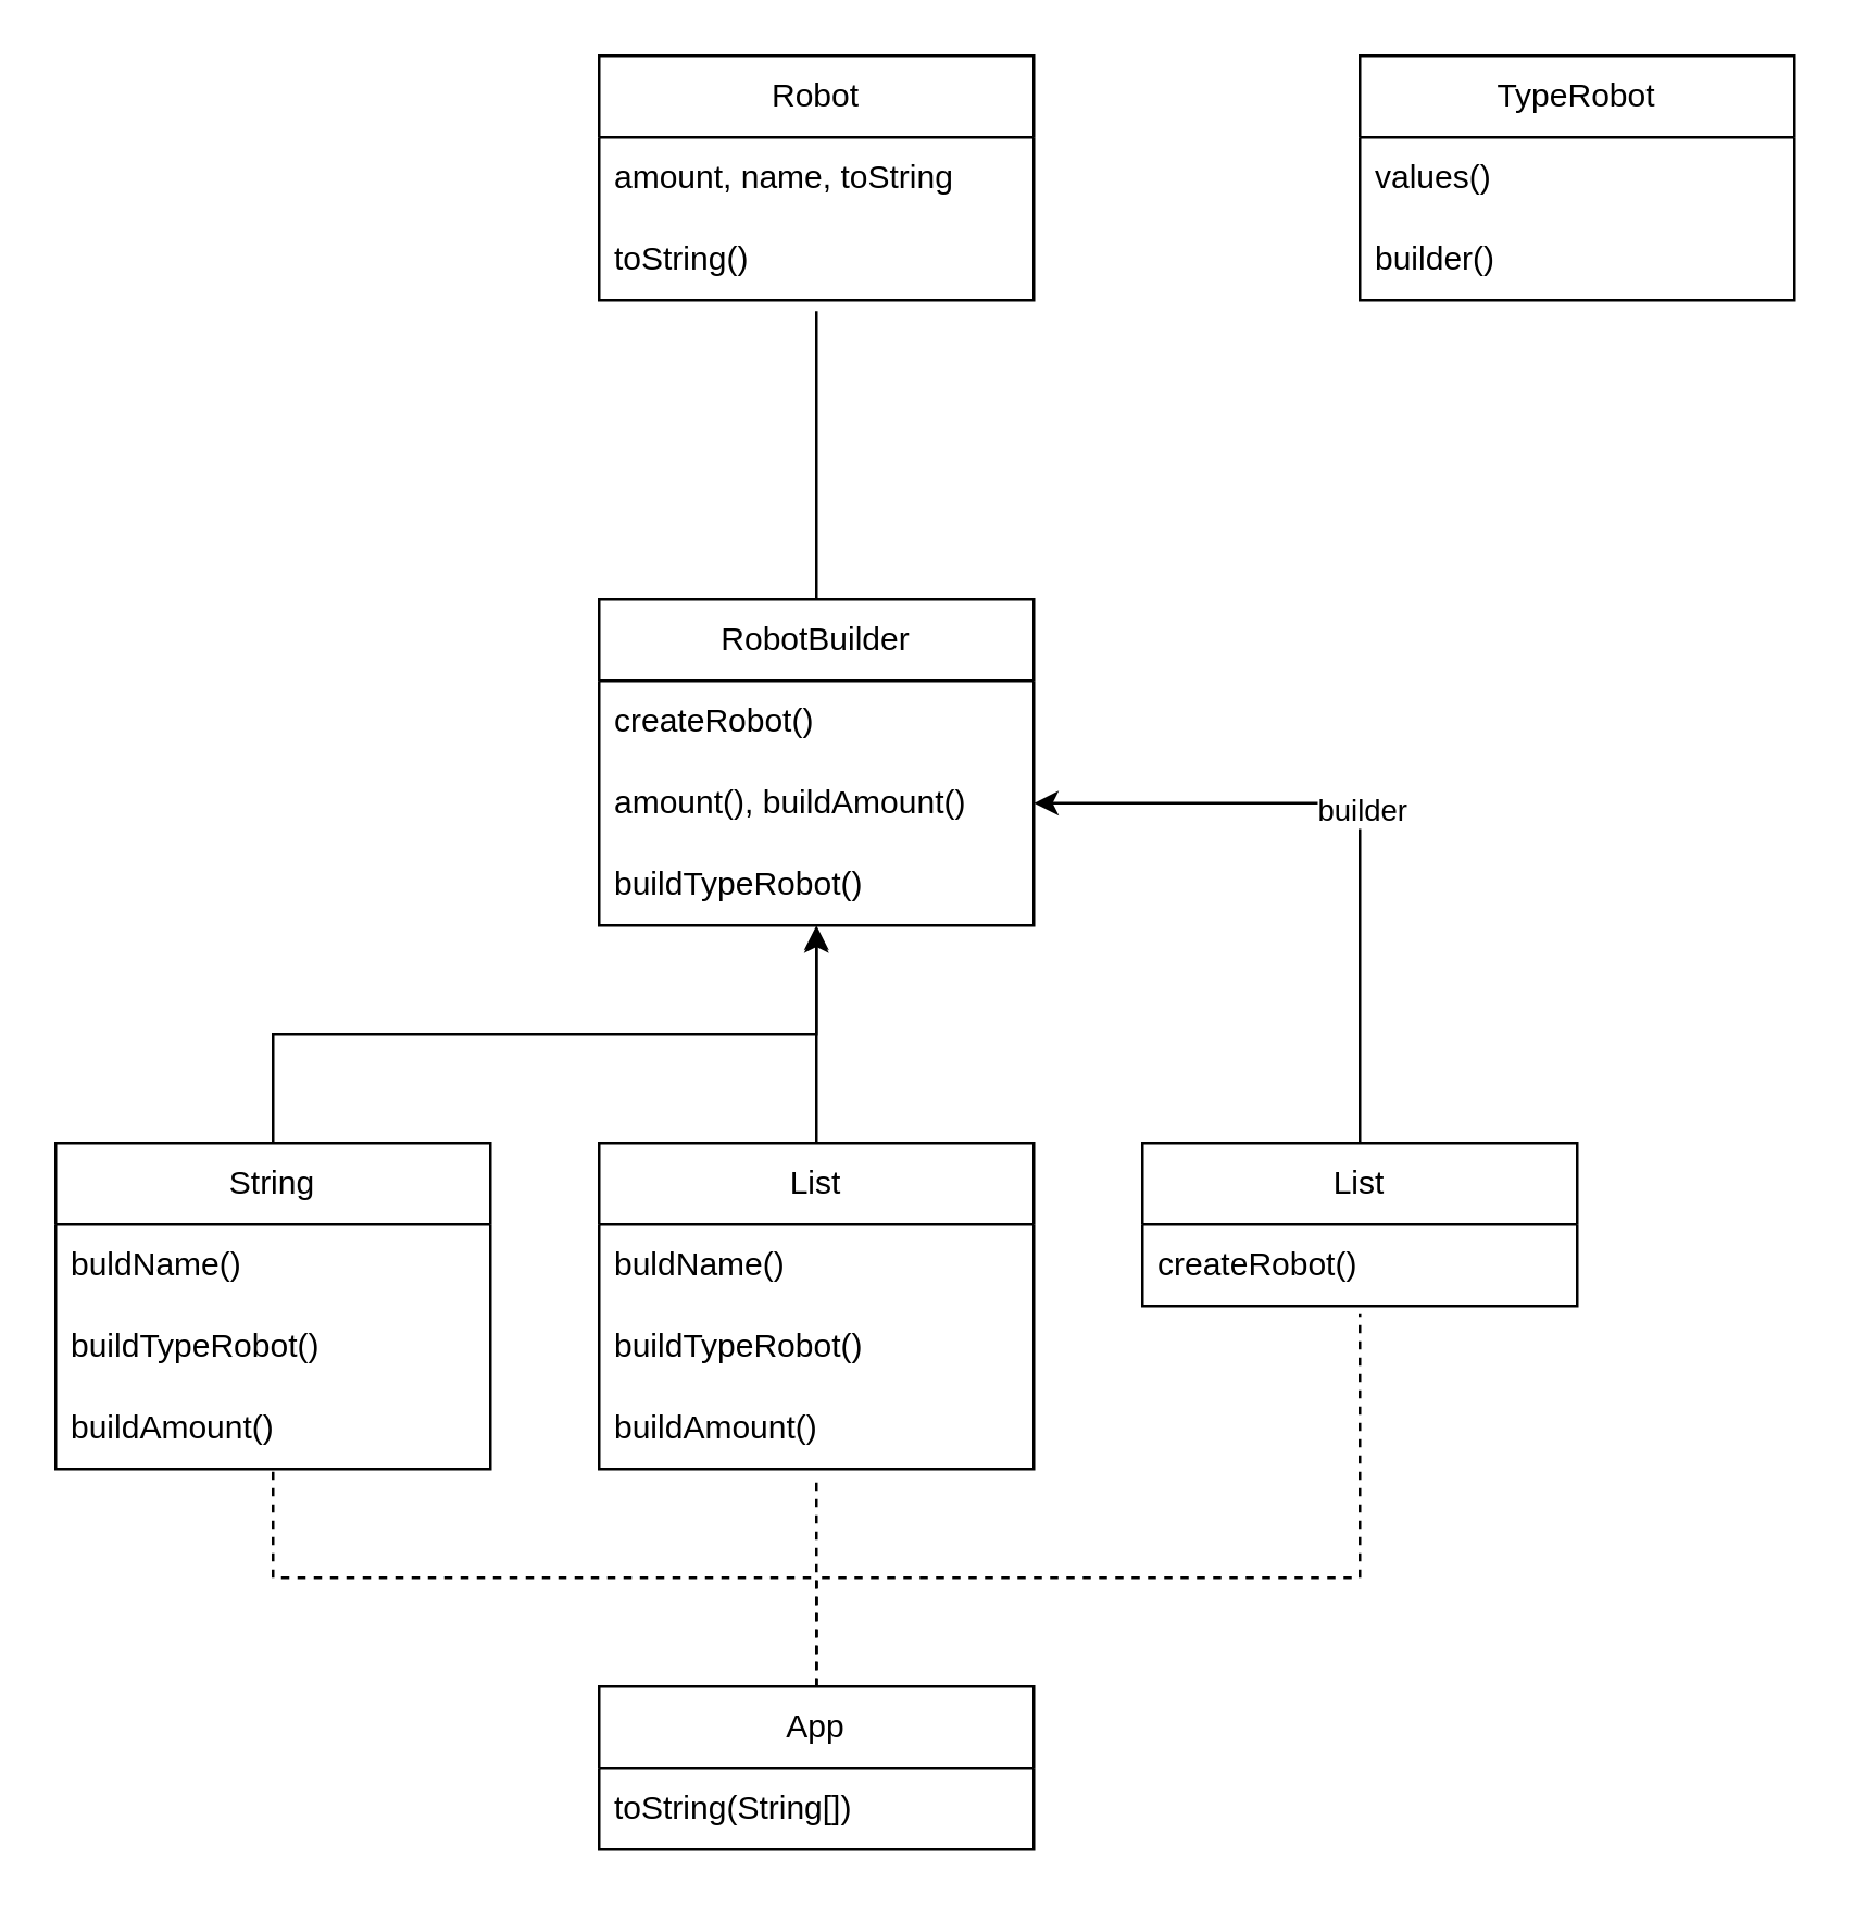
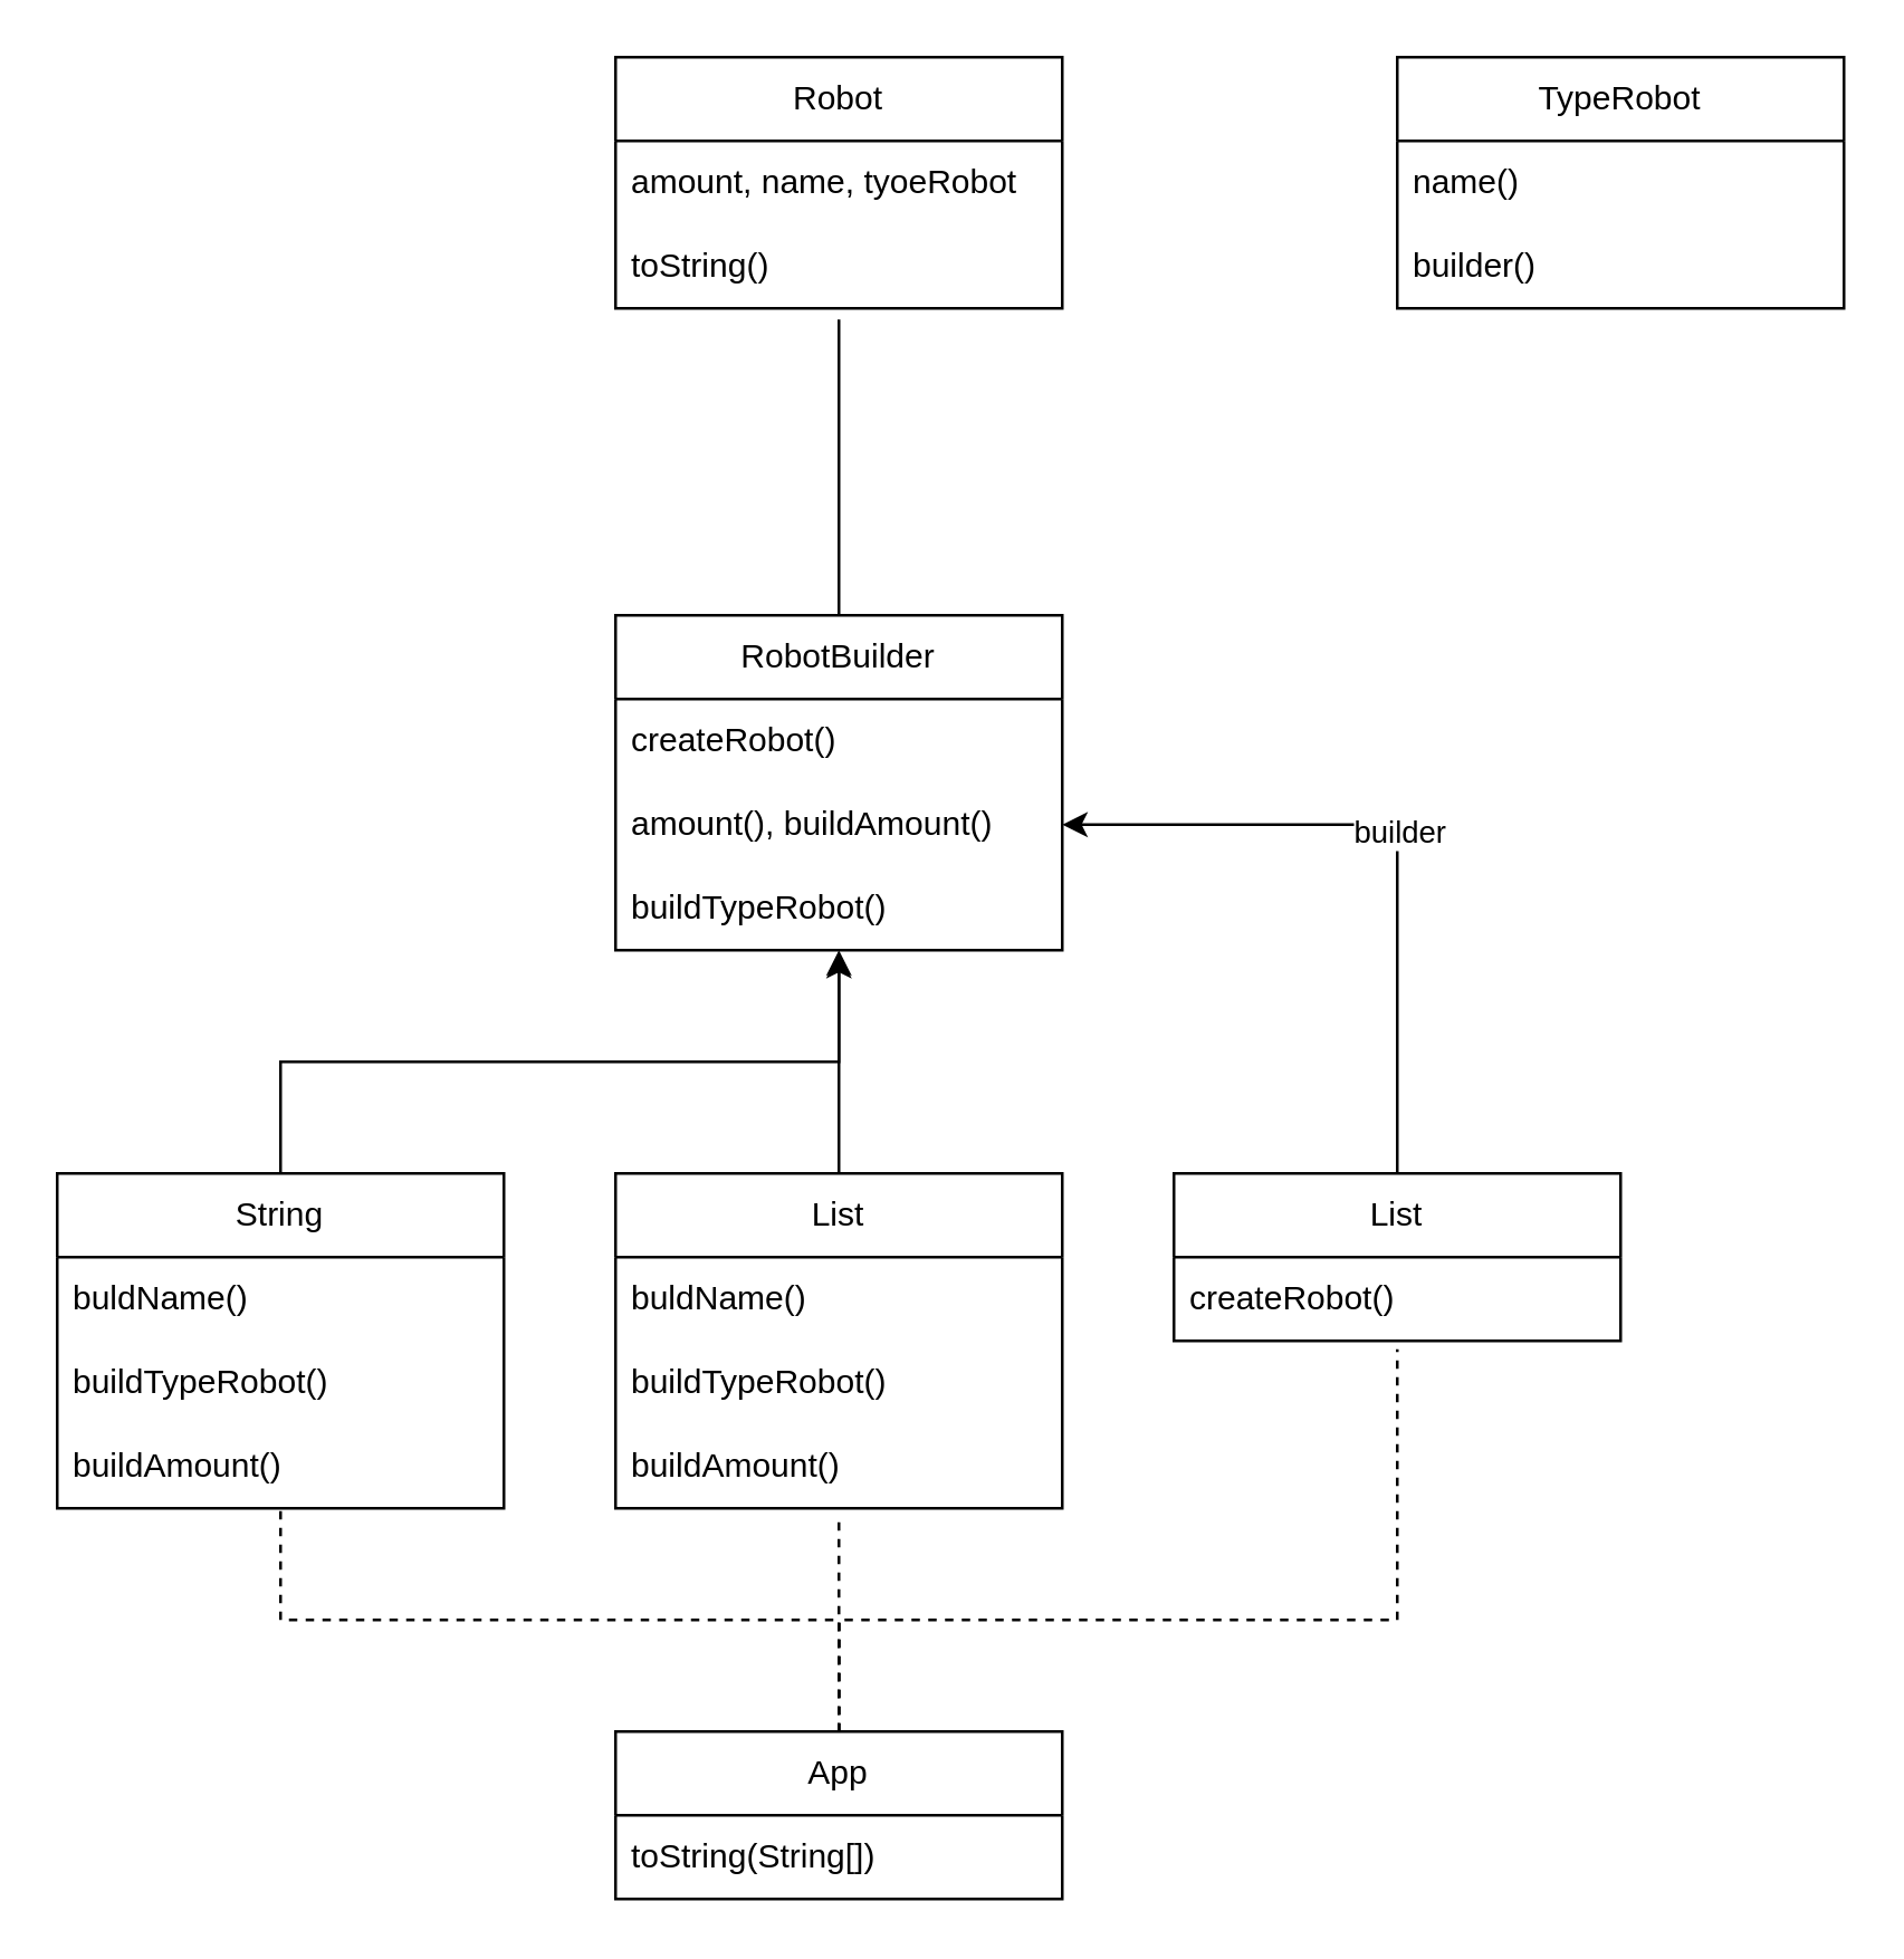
  <mxCell id="0" />
  <mxCell id="1" parent="0" />
  <mxCell id="2" value="Robot" style="swimlane;fontStyle=0;childLayout=stackLayout;horizontal=1;startSize=30;horizontalStack=0;resizeParent=1;resizeParentMax=0;resizeLast=0;collapsible=1;marginBottom=0;whiteSpace=wrap;html=1;" vertex="1" parent="1"><mxGeometry x="220" y="20" width="160" height="90" as="geometry" /></mxCell>
- <mxCell id="3" value="amount, name, toString" style="text;strokeColor=none;fillColor=none;align=left;verticalAlign=middle;spacingLeft=4;spacingRight=4;overflow=hidden;points=[[0,0.5],[1,0.5]];portConstraint=eastwest;rotatable=0;whiteSpace=wrap;html=1;" vertex="1" parent="2"><mxGeometry y="30" width="160" height="30" as="geometry" /></mxCell>
+ <mxCell id="3" value="amount, name, tyoeRobot" style="text;strokeColor=none;fillColor=none;align=left;verticalAlign=middle;spacingLeft=4;spacingRight=4;overflow=hidden;points=[[0,0.5],[1,0.5]];portConstraint=eastwest;rotatable=0;whiteSpace=wrap;html=1;" vertex="1" parent="2"><mxGeometry y="30" width="160" height="30" as="geometry" /></mxCell>
  <mxCell id="4" value="toString()" style="text;strokeColor=none;fillColor=none;align=left;verticalAlign=middle;spacingLeft=4;spacingRight=4;overflow=hidden;points=[[0,0.5],[1,0.5]];portConstraint=eastwest;rotatable=0;whiteSpace=wrap;html=1;" vertex="1" parent="2"><mxGeometry y="60" width="160" height="30" as="geometry" /></mxCell>
  <mxCell id="5" value="RobotBuilder" style="swimlane;fontStyle=0;childLayout=stackLayout;horizontal=1;startSize=30;horizontalStack=0;resizeParent=1;resizeParentMax=0;resizeLast=0;collapsible=1;marginBottom=0;whiteSpace=wrap;html=1;" vertex="1" parent="1"><mxGeometry x="220" y="220" width="160" height="120" as="geometry" /></mxCell>
  <mxCell id="6" value="createRobot()" style="text;strokeColor=none;fillColor=none;align=left;verticalAlign=middle;spacingLeft=4;spacingRight=4;overflow=hidden;points=[[0,0.5],[1,0.5]];portConstraint=eastwest;rotatable=0;whiteSpace=wrap;html=1;" vertex="1" parent="5"><mxGeometry y="30" width="160" height="30" as="geometry" /></mxCell>
  <mxCell id="7" value="amount(), buildAmount()" style="text;strokeColor=none;fillColor=none;align=left;verticalAlign=middle;spacingLeft=4;spacingRight=4;overflow=hidden;points=[[0,0.5],[1,0.5]];portConstraint=eastwest;rotatable=0;whiteSpace=wrap;html=1;" vertex="1" parent="5"><mxGeometry y="60" width="160" height="30" as="geometry" /></mxCell>
  <mxCell id="8" value="buildTypeRobot()" style="text;strokeColor=none;fillColor=none;align=left;verticalAlign=middle;spacingLeft=4;spacingRight=4;overflow=hidden;points=[[0,0.5],[1,0.5]];portConstraint=eastwest;rotatable=0;whiteSpace=wrap;html=1;" vertex="1" parent="5"><mxGeometry y="90" width="160" height="30" as="geometry" /></mxCell>
  <mxCell id="9" style="edgeStyle=orthogonalEdgeStyle;rounded=0;orthogonalLoop=1;jettySize=auto;html=1;exitX=0.5;exitY=0;exitDx=0;exitDy=0;entryX=0.5;entryY=1;entryDx=0;entryDy=0;entryPerimeter=0;" edge="1" parent="1" source="10" target="8"><mxGeometry relative="1" as="geometry" /></mxCell>
  <mxCell id="10" value="String" style="swimlane;fontStyle=0;childLayout=stackLayout;horizontal=1;startSize=30;horizontalStack=0;resizeParent=1;resizeParentMax=0;resizeLast=0;collapsible=1;marginBottom=0;whiteSpace=wrap;html=1;" vertex="1" parent="1"><mxGeometry x="20" y="420" width="160" height="120" as="geometry" /></mxCell>
  <mxCell id="11" value="buldName()" style="text;strokeColor=none;fillColor=none;align=left;verticalAlign=middle;spacingLeft=4;spacingRight=4;overflow=hidden;points=[[0,0.5],[1,0.5]];portConstraint=eastwest;rotatable=0;whiteSpace=wrap;html=1;" vertex="1" parent="10"><mxGeometry y="30" width="160" height="30" as="geometry" /></mxCell>
  <mxCell id="12" value="buildTypeRobot()" style="text;strokeColor=none;fillColor=none;align=left;verticalAlign=middle;spacingLeft=4;spacingRight=4;overflow=hidden;points=[[0,0.5],[1,0.5]];portConstraint=eastwest;rotatable=0;whiteSpace=wrap;html=1;" vertex="1" parent="10"><mxGeometry y="60" width="160" height="30" as="geometry" /></mxCell>
  <mxCell id="13" value="buildAmount()" style="text;strokeColor=none;fillColor=none;align=left;verticalAlign=middle;spacingLeft=4;spacingRight=4;overflow=hidden;points=[[0,0.5],[1,0.5]];portConstraint=eastwest;rotatable=0;whiteSpace=wrap;html=1;" vertex="1" parent="10"><mxGeometry y="90" width="160" height="30" as="geometry" /></mxCell>
  <mxCell id="14" style="edgeStyle=orthogonalEdgeStyle;rounded=0;orthogonalLoop=1;jettySize=auto;html=1;exitX=0.5;exitY=0;exitDx=0;exitDy=0;entryX=0.5;entryY=1.033;entryDx=0;entryDy=0;entryPerimeter=0;" edge="1" parent="1" source="15" target="8"><mxGeometry relative="1" as="geometry" /></mxCell>
  <mxCell id="15" value="List" style="swimlane;fontStyle=0;childLayout=stackLayout;horizontal=1;startSize=30;horizontalStack=0;resizeParent=1;resizeParentMax=0;resizeLast=0;collapsible=1;marginBottom=0;whiteSpace=wrap;html=1;" vertex="1" parent="1"><mxGeometry x="220" y="420" width="160" height="120" as="geometry" /></mxCell>
  <mxCell id="16" value="buldName()" style="text;strokeColor=none;fillColor=none;align=left;verticalAlign=middle;spacingLeft=4;spacingRight=4;overflow=hidden;points=[[0,0.5],[1,0.5]];portConstraint=eastwest;rotatable=0;whiteSpace=wrap;html=1;" vertex="1" parent="15"><mxGeometry y="30" width="160" height="30" as="geometry" /></mxCell>
  <mxCell id="17" value="buildTypeRobot()" style="text;strokeColor=none;fillColor=none;align=left;verticalAlign=middle;spacingLeft=4;spacingRight=4;overflow=hidden;points=[[0,0.5],[1,0.5]];portConstraint=eastwest;rotatable=0;whiteSpace=wrap;html=1;" vertex="1" parent="15"><mxGeometry y="60" width="160" height="30" as="geometry" /></mxCell>
  <mxCell id="18" value="buildAmount()" style="text;strokeColor=none;fillColor=none;align=left;verticalAlign=middle;spacingLeft=4;spacingRight=4;overflow=hidden;points=[[0,0.5],[1,0.5]];portConstraint=eastwest;rotatable=0;whiteSpace=wrap;html=1;" vertex="1" parent="15"><mxGeometry y="90" width="160" height="30" as="geometry" /></mxCell>
  <mxCell id="19" value="List" style="swimlane;fontStyle=0;childLayout=stackLayout;horizontal=1;startSize=30;horizontalStack=0;resizeParent=1;resizeParentMax=0;resizeLast=0;collapsible=1;marginBottom=0;whiteSpace=wrap;html=1;" vertex="1" parent="1"><mxGeometry x="420" y="420" width="160" height="60" as="geometry" /></mxCell>
  <mxCell id="20" value="createRobot()" style="text;strokeColor=none;fillColor=none;align=left;verticalAlign=middle;spacingLeft=4;spacingRight=4;overflow=hidden;points=[[0,0.5],[1,0.5]];portConstraint=eastwest;rotatable=0;whiteSpace=wrap;html=1;" vertex="1" parent="19"><mxGeometry y="30" width="160" height="30" as="geometry" /></mxCell>
  <mxCell id="21" value="TypeRobot" style="swimlane;fontStyle=0;childLayout=stackLayout;horizontal=1;startSize=30;horizontalStack=0;resizeParent=1;resizeParentMax=0;resizeLast=0;collapsible=1;marginBottom=0;whiteSpace=wrap;html=1;" vertex="1" parent="1"><mxGeometry x="500" y="20" width="160" height="90" as="geometry" /></mxCell>
- <mxCell id="22" value="values()" style="text;strokeColor=none;fillColor=none;align=left;verticalAlign=middle;spacingLeft=4;spacingRight=4;overflow=hidden;points=[[0,0.5],[1,0.5]];portConstraint=eastwest;rotatable=0;whiteSpace=wrap;html=1;" vertex="1" parent="21"><mxGeometry y="30" width="160" height="30" as="geometry" /></mxCell>
+ <mxCell id="22" value="name()" style="text;strokeColor=none;fillColor=none;align=left;verticalAlign=middle;spacingLeft=4;spacingRight=4;overflow=hidden;points=[[0,0.5],[1,0.5]];portConstraint=eastwest;rotatable=0;whiteSpace=wrap;html=1;" vertex="1" parent="21"><mxGeometry y="30" width="160" height="30" as="geometry" /></mxCell>
  <mxCell id="23" value="builder()" style="text;strokeColor=none;fillColor=none;align=left;verticalAlign=middle;spacingLeft=4;spacingRight=4;overflow=hidden;points=[[0,0.5],[1,0.5]];portConstraint=eastwest;rotatable=0;whiteSpace=wrap;html=1;" vertex="1" parent="21"><mxGeometry y="60" width="160" height="30" as="geometry" /></mxCell>
  <mxCell id="24" value="App" style="swimlane;fontStyle=0;childLayout=stackLayout;horizontal=1;startSize=30;horizontalStack=0;resizeParent=1;resizeParentMax=0;resizeLast=0;collapsible=1;marginBottom=0;whiteSpace=wrap;html=1;" vertex="1" parent="1"><mxGeometry x="220" y="620" width="160" height="60" as="geometry" /></mxCell>
  <mxCell id="25" value="toString(String[])" style="text;strokeColor=none;fillColor=none;align=left;verticalAlign=middle;spacingLeft=4;spacingRight=4;overflow=hidden;points=[[0,0.5],[1,0.5]];portConstraint=eastwest;rotatable=0;whiteSpace=wrap;html=1;" vertex="1" parent="24"><mxGeometry y="30" width="160" height="30" as="geometry" /></mxCell>
  <mxCell id="26" value="" style="endArrow=none;dashed=1;html=1;rounded=0;exitX=0.5;exitY=0;exitDx=0;exitDy=0;entryX=0.5;entryY=1.067;entryDx=0;entryDy=0;entryPerimeter=0;" edge="1" parent="1" source="24" target="18"><mxGeometry width="50" height="50" relative="1" as="geometry"><mxPoint x="290" y="420" as="sourcePoint" /><mxPoint x="340" y="370" as="targetPoint" /></mxGeometry></mxCell>
  <mxCell id="27" value="" style="endArrow=none;dashed=1;html=1;rounded=0;entryX=0.5;entryY=1.1;entryDx=0;entryDy=0;entryPerimeter=0;" edge="1" parent="1" target="20"><mxGeometry width="50" height="50" relative="1" as="geometry"><mxPoint x="300" y="620" as="sourcePoint" /><mxPoint x="310" y="552.01" as="targetPoint" /><Array as="points"><mxPoint x="300" y="580" /><mxPoint x="500" y="580" /></Array></mxGeometry></mxCell>
  <mxCell id="28" value="" style="endArrow=none;dashed=1;html=1;rounded=0;entryX=0.5;entryY=1.033;entryDx=0;entryDy=0;entryPerimeter=0;" edge="1" parent="1" target="13"><mxGeometry width="50" height="50" relative="1" as="geometry"><mxPoint x="300" y="620" as="sourcePoint" /><mxPoint x="510" y="493" as="targetPoint" /><Array as="points"><mxPoint x="300" y="580" /><mxPoint x="100" y="580" /></Array></mxGeometry></mxCell>
  <mxCell id="29" value="" style="endArrow=none;dashed=0;html=1;rounded=0;exitX=0.5;exitY=0;exitDx=0;exitDy=0;entryX=0.5;entryY=1.133;entryDx=0;entryDy=0;entryPerimeter=0;" edge="1" parent="1" source="5" target="4"><mxGeometry width="50" height="50" relative="1" as="geometry"><mxPoint x="310" y="630" as="sourcePoint" /><mxPoint x="310" y="552.01" as="targetPoint" /></mxGeometry></mxCell>
  <mxCell id="30" value="" style="endArrow=classic;html=1;rounded=0;exitX=0.5;exitY=0;exitDx=0;exitDy=0;entryX=1;entryY=0.5;entryDx=0;entryDy=0;" edge="1" parent="1" source="19" target="7"><mxGeometry relative="1" as="geometry"><mxPoint x="260" y="290" as="sourcePoint" /><mxPoint x="360" y="290" as="targetPoint" /><Array as="points"><mxPoint x="500" y="295" /></Array></mxGeometry></mxCell>
  <mxCell id="31" value="builder" style="edgeLabel;resizable=0;html=1;align=center;verticalAlign=middle;" connectable="0" vertex="1" parent="30"><mxGeometry relative="1" as="geometry" /></mxCell>
